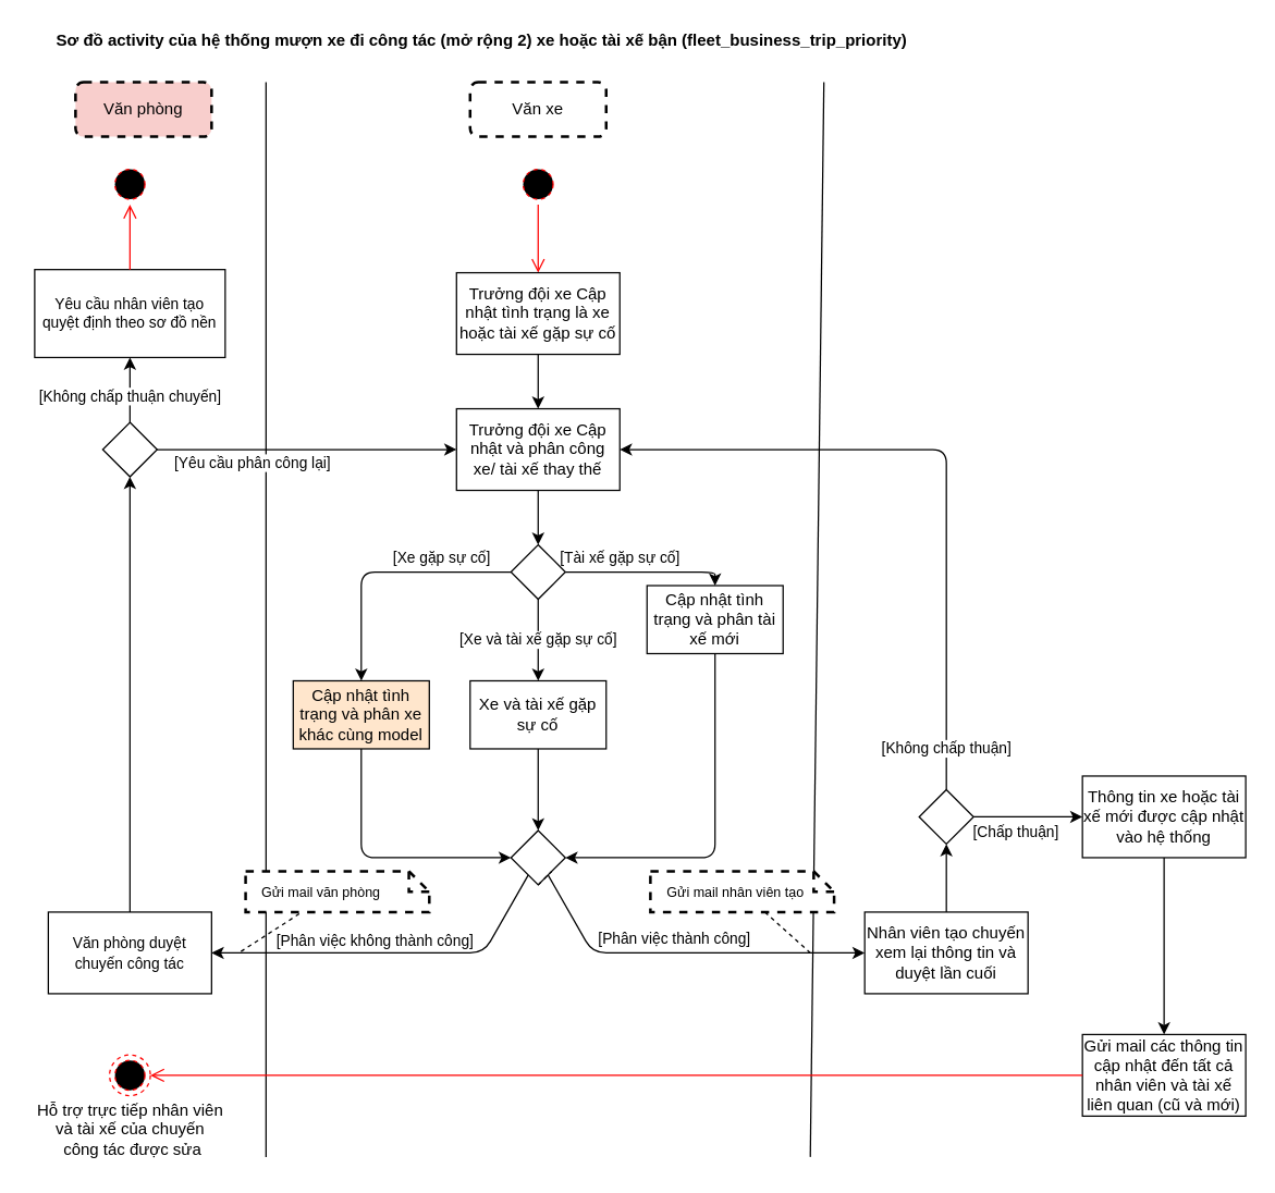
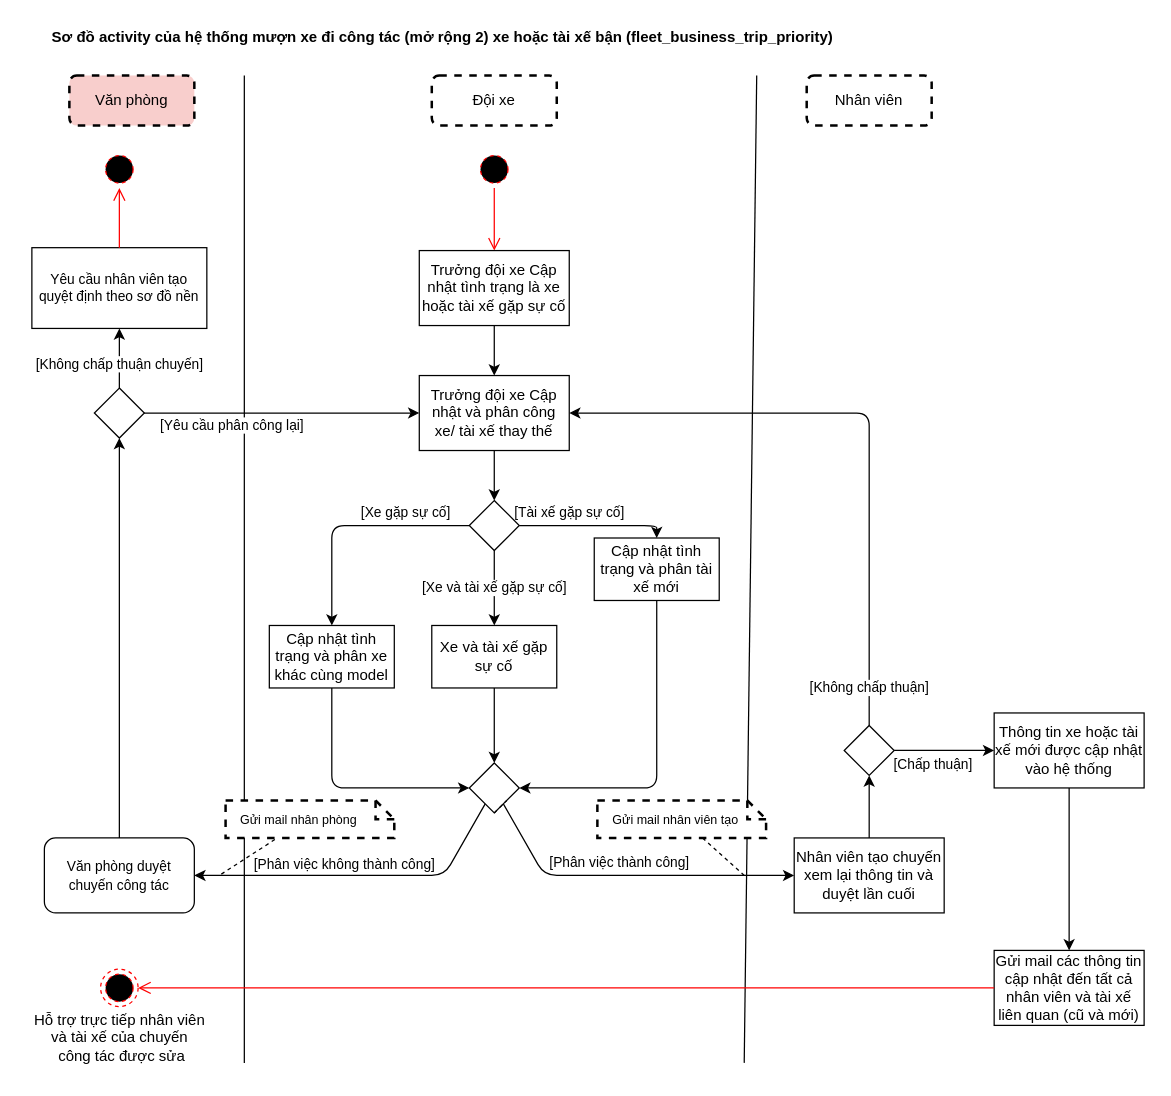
  <mxCell id="0" />
  <mxCell id="1" parent="0" />
  <mxCell id="2" value="" style="endArrow=none;html=1;" parent="1" edge="1"><mxGeometry width="50" height="50" relative="1" as="geometry"><mxPoint x="595" y="850" as="sourcePoint" /><mxPoint x="605" y="60" as="targetPoint" /></mxGeometry></mxCell>
  <mxCell id="3" value="" style="endArrow=none;html=1;" parent="1" edge="1"><mxGeometry width="50" height="50" relative="1" as="geometry"><mxPoint x="195" y="850" as="sourcePoint" /><mxPoint x="195" y="60" as="targetPoint" /></mxGeometry></mxCell>
  <mxCell id="4" value="&lt;span&gt;Sơ đồ&amp;nbsp;&lt;/span&gt;activity của hệ thống mượn xe đi công tác (mở rộng 2) xe hoặc tài xế bận (fleet_business_trip_priority)&amp;nbsp;" style="text;html=1;align=center;verticalAlign=middle;resizable=0;points=[];autosize=1;strokeColor=none;fillColor=none;fontStyle=1" parent="1" vertex="1"><mxGeometry x="35" y="20" width="640" height="20" as="geometry" /></mxCell>
- <mxCell id="6" value="Văn xe" style="rounded=1;whiteSpace=wrap;html=1;strokeWidth=2;dashed=1;" parent="1" vertex="1"><mxGeometry x="345" y="60" width="100" height="40" as="geometry" /></mxCell>
+ <mxCell id="5" value="Nhân viên" style="rounded=1;whiteSpace=wrap;html=1;strokeWidth=2;dashed=1;" parent="1" vertex="1"><mxGeometry x="645" y="60" width="100" height="40" as="geometry" /></mxCell>
+ <mxCell id="6" value="Đội xe" style="rounded=1;whiteSpace=wrap;html=1;strokeWidth=2;dashed=1;" parent="1" vertex="1"><mxGeometry x="345" y="60" width="100" height="40" as="geometry" /></mxCell>
  <mxCell id="7" value="" style="ellipse;html=1;shape=startState;fillColor=#000000;strokeColor=#ff0000;dashed=1;" parent="1" vertex="1"><mxGeometry x="380" y="120" width="30" height="30" as="geometry" /></mxCell>
  <mxCell id="8" value="" style="edgeStyle=orthogonalEdgeStyle;html=1;verticalAlign=bottom;endArrow=open;endSize=8;strokeColor=#ff0000;" parent="1" source="7" target="47" edge="1"><mxGeometry relative="1" as="geometry"><mxPoint x="395" y="160" as="targetPoint" /><mxPoint x="395" y="190" as="sourcePoint" /></mxGeometry></mxCell>
  <mxCell id="9" style="edgeStyle=none;html=1;" parent="1" source="10" target="14" edge="1"><mxGeometry relative="1" as="geometry"><mxPoint x="395" y="397.5" as="targetPoint" /></mxGeometry></mxCell>
  <mxCell id="10" value="Trưởng đội xe Cập nhật và phân công xe/ tài xế thay thế" style="rounded=0;whiteSpace=wrap;html=1;" parent="1" vertex="1"><mxGeometry x="335" y="300" width="120" height="60" as="geometry" /></mxCell>
  <mxCell id="11" value="[Xe gặp sự cố]" style="edgeStyle=none;html=1;" parent="1" source="14" target="16" edge="1"><mxGeometry x="-0.467" y="-10" relative="1" as="geometry"><Array as="points"><mxPoint x="265" y="420" /></Array><mxPoint as="offset" /></mxGeometry></mxCell>
  <mxCell id="12" value="[Tài xế gặp sự cố]" style="edgeStyle=none;html=1;" parent="1" source="14" target="18" edge="1"><mxGeometry x="-0.333" y="10" relative="1" as="geometry"><Array as="points"><mxPoint x="525" y="420" /></Array><mxPoint as="offset" /></mxGeometry></mxCell>
  <mxCell id="13" value="[Xe và tài xế gặp sự cố]" style="edgeStyle=none;html=1;" parent="1" source="14" target="20" edge="1"><mxGeometry relative="1" as="geometry"><mxPoint as="offset" /></mxGeometry></mxCell>
  <mxCell id="14" value="" style="rhombus;whiteSpace=wrap;html=1;" parent="1" vertex="1"><mxGeometry x="375" y="400" width="40" height="40" as="geometry" /></mxCell>
  <mxCell id="15" style="edgeStyle=none;html=1;entryX=0;entryY=0.5;entryDx=0;entryDy=0;" parent="1" source="16" target="24" edge="1"><mxGeometry relative="1" as="geometry"><Array as="points"><mxPoint x="265" y="630" /></Array></mxGeometry></mxCell>
- <mxCell id="16" value="Cập nhật tình trạng và phân xe khác cùng model" style="whiteSpace=wrap;html=1;fillColor=#ffe6cc;" parent="1" vertex="1"><mxGeometry x="215" y="500" width="100" height="50" as="geometry" /></mxCell>
+ <mxCell id="16" value="Cập nhật tình trạng và phân xe khác cùng model" style="whiteSpace=wrap;html=1;" parent="1" vertex="1"><mxGeometry x="215" y="500" width="100" height="50" as="geometry" /></mxCell>
  <mxCell id="17" style="edgeStyle=none;html=1;entryX=1;entryY=0.5;entryDx=0;entryDy=0;" parent="1" source="18" target="24" edge="1"><mxGeometry relative="1" as="geometry"><Array as="points"><mxPoint x="525" y="630" /></Array></mxGeometry></mxCell>
  <mxCell id="18" value="Cập nhật tình trạng và phân tài xế mới" style="whiteSpace=wrap;html=1;" parent="1" vertex="1"><mxGeometry x="475" y="430" width="100" height="50" as="geometry" /></mxCell>
  <mxCell id="19" style="edgeStyle=none;html=1;" parent="1" source="20" target="24" edge="1"><mxGeometry relative="1" as="geometry" /></mxCell>
  <mxCell id="20" value="Xe và tài xế gặp sự cố" style="whiteSpace=wrap;html=1;" parent="1" vertex="1"><mxGeometry x="345" y="500" width="100" height="50" as="geometry" /></mxCell>
  <mxCell id="21" value="[Phân việc thành công]" style="edgeStyle=none;html=1;" parent="1" source="24" target="26" edge="1"><mxGeometry x="-0.053" y="10" relative="1" as="geometry"><Array as="points"><mxPoint x="435" y="700" /></Array><mxPoint as="offset" /></mxGeometry></mxCell>
  <mxCell id="22" value="" style="edgeStyle=none;html=1;endArrow=classic;endFill=1;" parent="1" source="24" target="32" edge="1"><mxGeometry relative="1" as="geometry"><Array as="points"><mxPoint x="355" y="700" /></Array></mxGeometry></mxCell>
  <mxCell id="23" value="[Phân việc không thành công]" style="edgeLabel;html=1;align=center;verticalAlign=middle;resizable=0;points=[];" parent="22" vertex="1" connectable="0"><mxGeometry x="-0.164" y="2" relative="1" as="geometry"><mxPoint x="-35" y="-12" as="offset" /></mxGeometry></mxCell>
  <mxCell id="24" value="" style="rhombus;whiteSpace=wrap;html=1;" parent="1" vertex="1"><mxGeometry x="375" y="610" width="40" height="40" as="geometry" /></mxCell>
  <mxCell id="25" style="edgeStyle=none;html=1;endArrow=classic;endFill=1;" parent="1" source="26" target="38" edge="1"><mxGeometry relative="1" as="geometry" /></mxCell>
  <mxCell id="26" value="Nhân viên tạo chuyến xem lại thông tin và duyệt lần cuối" style="whiteSpace=wrap;html=1;" parent="1" vertex="1"><mxGeometry x="635" y="670" width="120" height="60" as="geometry" /></mxCell>
  <mxCell id="27" style="edgeStyle=none;html=1;endArrow=none;endFill=0;dashed=1;" parent="1" source="28" edge="1"><mxGeometry relative="1" as="geometry"><mxPoint x="595" y="700" as="targetPoint" /></mxGeometry></mxCell>
  <mxCell id="28" value="Gửi mail nhân viên tạo" style="shape=note;size=15;align=left;spacingLeft=10;html=1;whiteSpace=wrap;rounded=0;dashed=1;labelBackgroundColor=none;fontSize=10;fontColor=default;strokeWidth=2;" parent="1" vertex="1"><mxGeometry x="477.5" y="640" width="135" height="30" as="geometry" /></mxCell>
  <mxCell id="29" style="edgeStyle=none;html=1;exitX=0.5;exitY=1;exitDx=0;exitDy=0;entryX=1;entryY=1;entryDx=0;entryDy=0;dashed=1;endArrow=none;endFill=0;" parent="1" source="24" target="24" edge="1"><mxGeometry relative="1" as="geometry" /></mxCell>
  <mxCell id="30" value="Văn phòng" style="rounded=1;whiteSpace=wrap;html=1;strokeWidth=2;dashed=1;fillColor=#f8cecc;" parent="1" vertex="1"><mxGeometry x="55" y="60" width="100" height="40" as="geometry" /></mxCell>
  <mxCell id="31" value="[Yêu cầu phân công lại]" style="edgeStyle=none;html=1;endArrow=classic;endFill=1;startArrow=none;" parent="1" source="49" target="10" edge="1"><mxGeometry x="-0.154" y="-10" relative="1" as="geometry"><Array as="points"><mxPoint x="95" y="330" /></Array><mxPoint as="offset" /></mxGeometry></mxCell>
- <mxCell id="32" value="&lt;span style=&quot;font-size: 11px&quot;&gt;Văn phòng duyệt chuyến công tác&lt;/span&gt;" style="whiteSpace=wrap;html=1;" parent="1" vertex="1"><mxGeometry x="35" y="670" width="120" height="60" as="geometry" /></mxCell>
- <mxCell id="33" value="Gửi mail văn phòng" style="shape=note;size=15;align=left;spacingLeft=10;html=1;whiteSpace=wrap;rounded=0;dashed=1;labelBackgroundColor=none;fontSize=10;fontColor=default;strokeWidth=2;" parent="1" vertex="1"><mxGeometry x="180" y="640" width="135" height="30" as="geometry" /></mxCell>
+ <mxCell id="32" value="&lt;span style=&quot;font-size: 11px&quot;&gt;Văn phòng duyệt chuyến công tác&lt;/span&gt;" style="whiteSpace=wrap;html=1;rounded=1;" parent="1" vertex="1"><mxGeometry x="35" y="670" width="120" height="60" as="geometry" /></mxCell>
+ <mxCell id="33" value="Gửi mail nhân phòng" style="shape=note;size=15;align=left;spacingLeft=10;html=1;whiteSpace=wrap;rounded=0;dashed=1;labelBackgroundColor=none;fontSize=10;fontColor=default;strokeWidth=2;" parent="1" vertex="1"><mxGeometry x="180" y="640" width="135" height="30" as="geometry" /></mxCell>
  <mxCell id="34" style="edgeStyle=none;html=1;endArrow=none;endFill=0;dashed=1;exitX=0.292;exitY=1.043;exitDx=0;exitDy=0;exitPerimeter=0;" parent="1" source="33" edge="1"><mxGeometry relative="1" as="geometry"><mxPoint x="175" y="700" as="targetPoint" /><mxPoint x="194.997" y="700" as="sourcePoint" /></mxGeometry></mxCell>
  <mxCell id="35" value="[Không chấp thuận]" style="edgeStyle=none;html=1;endArrow=classic;endFill=1;" parent="1" source="38" target="10" edge="1"><mxGeometry x="-0.878" relative="1" as="geometry"><Array as="points"><mxPoint x="695" y="330" /></Array><mxPoint as="offset" /></mxGeometry></mxCell>
  <mxCell id="36" value="" style="edgeStyle=none;html=1;endArrow=classic;endFill=1;" parent="1" source="38" target="40" edge="1"><mxGeometry relative="1" as="geometry" /></mxCell>
  <mxCell id="37" value="[Chấp thuận]" style="edgeLabel;html=1;align=center;verticalAlign=middle;resizable=0;points=[];" parent="36" vertex="1" connectable="0"><mxGeometry x="-0.362" y="-2" relative="1" as="geometry"><mxPoint x="4" y="8" as="offset" /></mxGeometry></mxCell>
  <mxCell id="38" value="" style="rhombus;whiteSpace=wrap;html=1;" parent="1" vertex="1"><mxGeometry x="675" y="580" width="40" height="40" as="geometry" /></mxCell>
  <mxCell id="39" value="" style="edgeStyle=none;html=1;endArrow=classic;endFill=1;" parent="1" source="40" target="41" edge="1"><mxGeometry relative="1" as="geometry" /></mxCell>
  <mxCell id="40" value="Thông tin xe hoặc tài xế mới được cập nhật vào hệ thống" style="whiteSpace=wrap;html=1;" parent="1" vertex="1"><mxGeometry x="795" y="570" width="120" height="60" as="geometry" /></mxCell>
  <mxCell id="41" value="Gửi mail các thông tin cập nhật đến tất cả nhân viên và tài xế liên quan (cũ và mới)" style="whiteSpace=wrap;html=1;" parent="1" vertex="1"><mxGeometry x="795" y="760" width="120" height="60" as="geometry" /></mxCell>
  <mxCell id="42" value="&lt;span&gt;Hỗ trợ trực tiếp nhân viên &lt;br&gt;và tài xế của chuyến&lt;br&gt;&amp;nbsp;công tác được sửa&lt;/span&gt;" style="text;html=1;align=center;verticalAlign=middle;resizable=0;points=[];autosize=1;strokeColor=none;fillColor=none;" parent="1" vertex="1"><mxGeometry x="20" y="805" width="150" height="50" as="geometry" /></mxCell>
  <mxCell id="43" value="" style="edgeStyle=orthogonalEdgeStyle;html=1;verticalAlign=bottom;endArrow=open;endSize=8;strokeColor=#ff0000;" parent="1" source="41" target="45" edge="1"><mxGeometry relative="1" as="geometry"><mxPoint x="107.5" y="790" as="targetPoint" /><mxPoint x="192.5" y="795" as="sourcePoint" /></mxGeometry></mxCell>
  <mxCell id="44" value="" style="edgeStyle=none;html=1;endArrow=classic;endFill=1;" parent="1" source="45" edge="1"><mxGeometry relative="1" as="geometry"><mxPoint x="95" y="805" as="targetPoint" /></mxGeometry></mxCell>
  <mxCell id="45" value="" style="ellipse;html=1;shape=endState;fillColor=#000000;strokeColor=#ff0000;dashed=1;" parent="1" vertex="1"><mxGeometry x="80" y="775" width="30" height="30" as="geometry" /></mxCell>
  <mxCell id="46" style="edgeStyle=none;html=1;" parent="1" source="47" target="10" edge="1"><mxGeometry relative="1" as="geometry" /></mxCell>
  <mxCell id="47" value="&lt;span&gt;Trưởng đội xe Cập nhật tình trạng là xe hoặc tài xế gặp sự cố&lt;/span&gt;" style="rounded=0;whiteSpace=wrap;html=1;" parent="1" vertex="1"><mxGeometry x="335" y="200" width="120" height="60" as="geometry" /></mxCell>
  <mxCell id="48" value="[Không chấp thuận chuyến]" style="edgeStyle=none;html=1;endArrow=classic;endFill=1;" parent="1" source="49" target="52" edge="1"><mxGeometry x="-0.2" relative="1" as="geometry"><mxPoint as="offset" /></mxGeometry></mxCell>
  <mxCell id="49" value="" style="rhombus;whiteSpace=wrap;html=1;" parent="1" vertex="1"><mxGeometry x="75" y="310" width="40" height="40" as="geometry" /></mxCell>
  <mxCell id="50" value="" style="edgeStyle=none;html=1;endArrow=classic;endFill=1;" parent="1" source="32" target="49" edge="1"><mxGeometry relative="1" as="geometry"><Array as="points" /><mxPoint x="95" y="670" as="sourcePoint" /><mxPoint x="335" y="330" as="targetPoint" /></mxGeometry></mxCell>
  <mxCell id="51" value="" style="ellipse;html=1;shape=startState;fillColor=#000000;strokeColor=#ff0000;dashed=1;" parent="1" vertex="1"><mxGeometry x="80" y="120" width="30" height="30" as="geometry" /></mxCell>
  <mxCell id="52" value="Yêu cầu nhân viên tạo quyệt định theo sơ đồ nền" style="whiteSpace=wrap;html=1;rounded=0;fontSize=11;" parent="1" vertex="1"><mxGeometry x="25" y="197.69" width="140" height="64.62" as="geometry" /></mxCell>
  <mxCell id="53" value="" style="edgeStyle=orthogonalEdgeStyle;html=1;verticalAlign=bottom;endArrow=open;endSize=8;strokeColor=#ff0000;" parent="1" source="52" target="51" edge="1"><mxGeometry relative="1" as="geometry"><mxPoint x="115" y="200" as="targetPoint" /><mxPoint x="115" y="150" as="sourcePoint" /></mxGeometry></mxCell>
